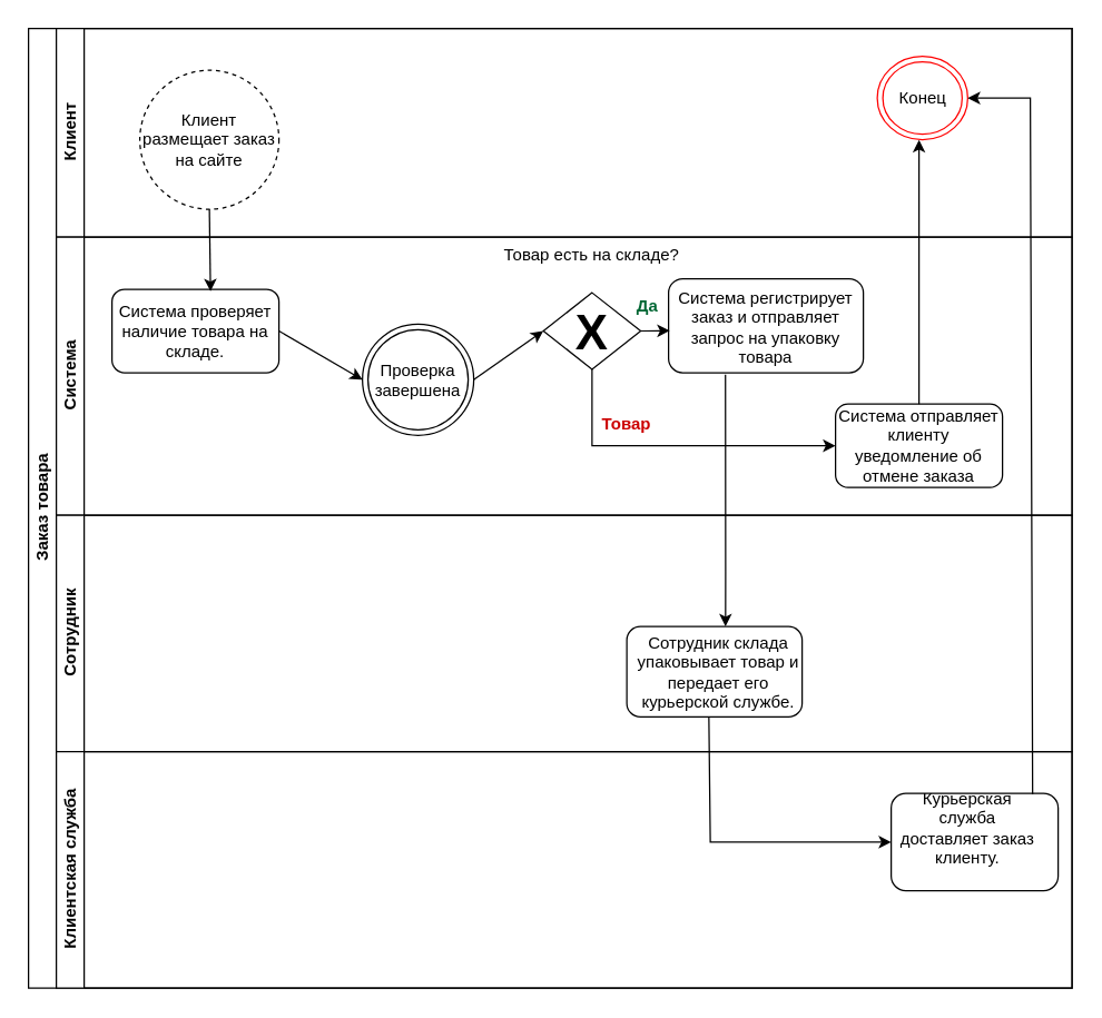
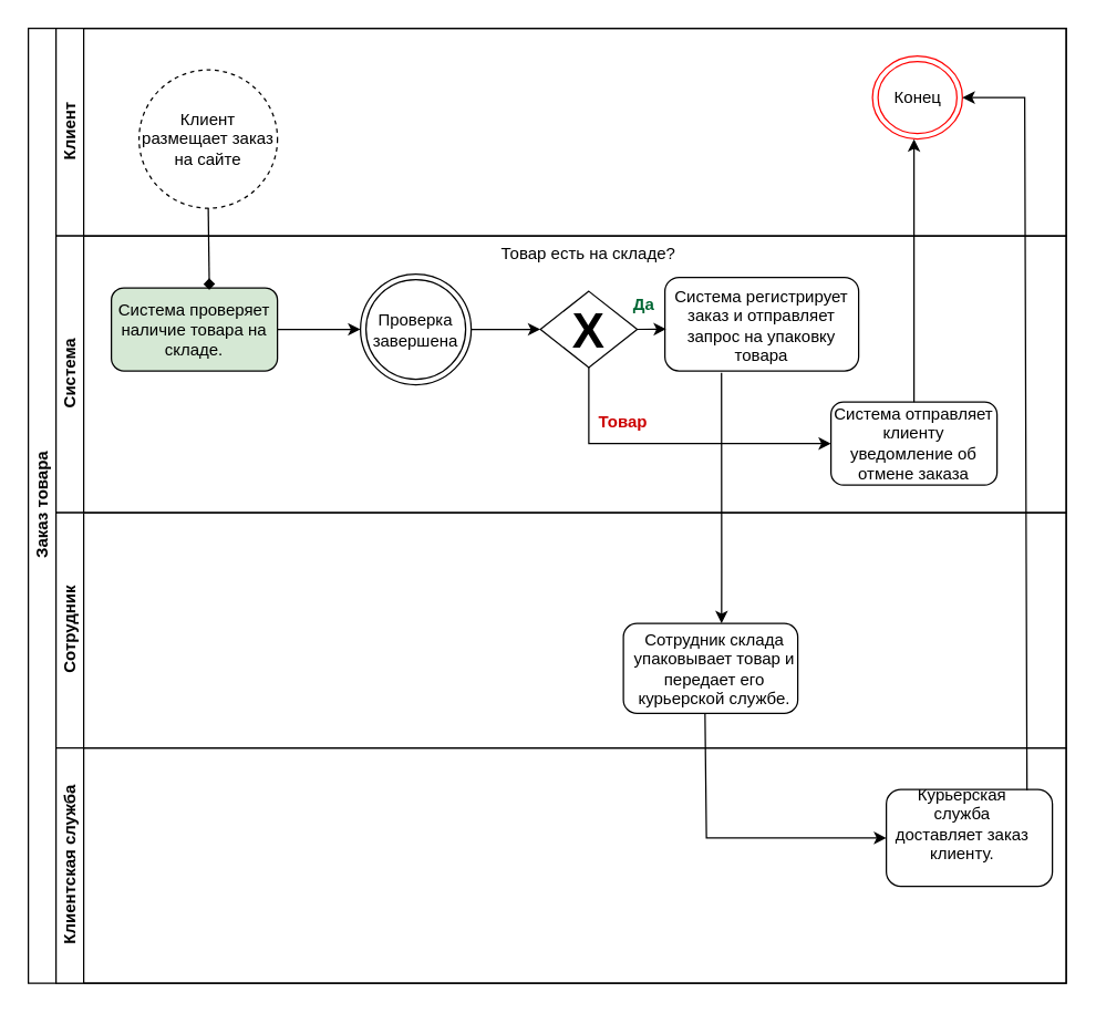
  <mxCell id="0" />
  <mxCell id="1" parent="0" />
  <mxCell id="2" value="Заказ товара" style="swimlane;childLayout=stackLayout;resizeParent=1;resizeParentMax=0;horizontal=0;startSize=20;horizontalStack=0;html=1;" vertex="1" parent="1"><mxGeometry x="20" y="20" width="750" height="690" as="geometry" /></mxCell>
  <mxCell id="3" value="Клиент" style="swimlane;startSize=20;horizontal=0;html=1;" vertex="1" parent="2"><mxGeometry x="20" width="730" height="150" as="geometry" /></mxCell>
  <mxCell id="4" value="Клиент размещает заказ на сайте" style="ellipse;whiteSpace=wrap;html=1;aspect=fixed;dashed=1;" vertex="1" parent="3"><mxGeometry x="60" y="30" width="100" height="100" as="geometry" /></mxCell>
  <mxCell id="5" value="" style="ellipse;html=1;shape=endState;fillColor=#FFFFFF;strokeColor=#ff0000;gradientColor=none;" vertex="1" parent="3"><mxGeometry x="590" y="20" width="65" height="60" as="geometry" /></mxCell>
  <mxCell id="6" value="Конец" style="text;html=1;align=center;verticalAlign=middle;whiteSpace=wrap;rounded=0;" vertex="1" parent="3"><mxGeometry x="592.5" y="35" width="60" height="30" as="geometry" /></mxCell>
  <mxCell id="7" value="Система" style="swimlane;startSize=20;horizontal=0;html=1;" vertex="1" parent="2"><mxGeometry x="20" y="150" width="730" height="200" as="geometry" /></mxCell>
- <mxCell id="8" value="Система проверяет наличие товара на складе." style="rounded=1;whiteSpace=wrap;html=1;" vertex="1" parent="7"><mxGeometry x="40" y="37.5" width="120" height="60" as="geometry" /></mxCell>
- <mxCell id="9" value="Проверка завершена" style="ellipse;shape=doubleEllipse;whiteSpace=wrap;html=1;aspect=fixed;" vertex="1" parent="7"><mxGeometry x="220" y="62.5" width="80" height="80" as="geometry" /></mxCell>
+ <mxCell id="8" value="Система проверяет наличие товара на складе." style="rounded=1;whiteSpace=wrap;html=1;fillColor=#d5e8d4;" vertex="1" parent="7"><mxGeometry x="40" y="37.5" width="120" height="60" as="geometry" /></mxCell>
+ <mxCell id="9" value="Проверка завершена" style="ellipse;shape=doubleEllipse;whiteSpace=wrap;html=1;aspect=fixed;" vertex="1" parent="7"><mxGeometry x="220" y="27.5" width="80" height="80" as="geometry" /></mxCell>
  <mxCell id="10" value="&lt;b&gt;&lt;font style=&quot;font-size: 35px;&quot;&gt;X&lt;/font&gt;&lt;/b&gt;" style="rhombus;whiteSpace=wrap;html=1;" vertex="1" parent="7"><mxGeometry x="350" y="40" width="70" height="55" as="geometry" /></mxCell>
  <mxCell id="11" value="Товар есть на складе?" style="text;html=1;align=center;verticalAlign=middle;whiteSpace=wrap;rounded=0;" vertex="1" parent="7"><mxGeometry x="320" y="-2.5" width="130" height="30" as="geometry" /></mxCell>
  <mxCell id="12" value="" style="endArrow=classic;html=1;rounded=0;exitX=1;exitY=0.5;exitDx=0;exitDy=0;entryX=0;entryY=0.5;entryDx=0;entryDy=0;" edge="1" parent="7" source="9" target="10"><mxGeometry width="50" height="50" relative="1" as="geometry"><mxPoint x="260" y="140" as="sourcePoint" /><mxPoint x="340" y="68" as="targetPoint" /></mxGeometry></mxCell>
  <mxCell id="13" value="" style="rounded=1;whiteSpace=wrap;html=1;" vertex="1" parent="7"><mxGeometry x="440" y="30" width="140" height="67.5" as="geometry" /></mxCell>
  <mxCell id="14" value="Система регистрирует заказ и отправляет запрос на упаковку товара" style="text;whiteSpace=wrap;align=center;" vertex="1" parent="7"><mxGeometry x="440" y="30" width="140" height="60" as="geometry" /></mxCell>
  <mxCell id="15" value="Да" style="text;html=1;align=center;verticalAlign=middle;whiteSpace=wrap;rounded=0;fontColor=#006633;fontStyle=1" vertex="1" parent="7"><mxGeometry x="400" y="40" width="50" height="20" as="geometry" /></mxCell>
  <mxCell id="16" value="Товар" style="text;html=1;align=center;verticalAlign=middle;whiteSpace=wrap;rounded=0;fontColor=#CC0000;fontStyle=1" vertex="1" parent="7"><mxGeometry x="380" y="120" width="60" height="30" as="geometry" /></mxCell>
  <mxCell id="17" value="" style="rounded=1;whiteSpace=wrap;html=1;" vertex="1" parent="7"><mxGeometry x="560" y="120" width="120" height="60" as="geometry" /></mxCell>
  <mxCell id="18" value="Система отправляет клиенту уведомление об отмене заказа" style="text;html=1;align=center;verticalAlign=middle;whiteSpace=wrap;rounded=0;" vertex="1" parent="7"><mxGeometry x="560" y="135" width="120" height="30" as="geometry" /></mxCell>
  <mxCell id="19" value="" style="endArrow=classic;html=1;rounded=0;exitX=1;exitY=0.5;exitDx=0;exitDy=0;entryX=0.006;entryY=0.622;entryDx=0;entryDy=0;entryPerimeter=0;" edge="1" parent="7" source="10" target="14"><mxGeometry width="50" height="50" relative="1" as="geometry"><mxPoint x="260" y="150" as="sourcePoint" /><mxPoint x="440" y="70" as="targetPoint" /></mxGeometry></mxCell>
  <mxCell id="20" value="" style="endArrow=classic;html=1;rounded=0;exitX=1;exitY=0.5;exitDx=0;exitDy=0;entryX=0;entryY=0.5;entryDx=0;entryDy=0;" edge="1" parent="7" source="8" target="9"><mxGeometry width="50" height="50" relative="1" as="geometry"><mxPoint x="260" y="140" as="sourcePoint" /><mxPoint x="220" y="78" as="targetPoint" /></mxGeometry></mxCell>
  <mxCell id="21" value="" style="endArrow=classic;html=1;rounded=0;exitX=0.5;exitY=1;exitDx=0;exitDy=0;entryX=0;entryY=0.5;entryDx=0;entryDy=0;" edge="1" parent="7" source="10" target="18"><mxGeometry width="50" height="50" relative="1" as="geometry"><mxPoint x="260" y="150" as="sourcePoint" /><mxPoint x="490" y="150" as="targetPoint" /><Array as="points"><mxPoint x="385" y="150" /></Array></mxGeometry></mxCell>
  <mxCell id="22" value="Сотрудник" style="swimlane;startSize=20;horizontal=0;html=1;" vertex="1" parent="2"><mxGeometry x="20" y="350" width="730" height="170" as="geometry" /></mxCell>
  <mxCell id="23" value="" style="group" vertex="1" connectable="0" parent="22"><mxGeometry x="410" y="80" width="126" height="65" as="geometry" /></mxCell>
  <mxCell id="24" value="" style="rounded=1;whiteSpace=wrap;html=1;" vertex="1" parent="23"><mxGeometry width="126" height="65" as="geometry" /></mxCell>
  <mxCell id="25" value="Сотрудник склада упаковывает товар и передает его курьерской службе." style="text;html=1;align=center;verticalAlign=middle;whiteSpace=wrap;rounded=0;" vertex="1" parent="23"><mxGeometry x="6" y="17.5" width="120" height="30" as="geometry" /></mxCell>
- <mxCell id="26" value="" style="endArrow=classic;html=1;rounded=0;exitX=0.5;exitY=1;exitDx=0;exitDy=0;entryX=0.59;entryY=0.025;entryDx=0;entryDy=0;entryPerimeter=0;" edge="1" parent="2" source="4" target="8"><mxGeometry width="50" height="50" relative="1" as="geometry"><mxPoint x="280" y="290" as="sourcePoint" /><mxPoint x="130" y="180" as="targetPoint" /><Array as="points" /></mxGeometry></mxCell>
+ <mxCell id="26" value="" style="endArrow=diamond;html=1;rounded=0;exitX=0.5;exitY=1;exitDx=0;exitDy=0;entryX=0.59;entryY=0.025;entryDx=0;entryDy=0;entryPerimeter=0;" edge="1" parent="2" source="4" target="8"><mxGeometry width="50" height="50" relative="1" as="geometry"><mxPoint x="280" y="290" as="sourcePoint" /><mxPoint x="130" y="180" as="targetPoint" /><Array as="points" /></mxGeometry></mxCell>
  <mxCell id="27" value="" style="endArrow=classic;html=1;rounded=0;exitX=0.292;exitY=1.022;exitDx=0;exitDy=0;exitPerimeter=0;entryX=0.563;entryY=0;entryDx=0;entryDy=0;entryPerimeter=0;" edge="1" parent="2" source="13" target="24"><mxGeometry width="50" height="50" relative="1" as="geometry"><mxPoint x="350" y="360" as="sourcePoint" /><mxPoint x="588" y="420" as="targetPoint" /><Array as="points"><mxPoint x="501" y="390" /></Array></mxGeometry></mxCell>
  <mxCell id="28" value="" style="endArrow=classic;html=1;rounded=0;entryX=0;entryY=0.5;entryDx=0;entryDy=0;exitX=0.468;exitY=0.997;exitDx=0;exitDy=0;exitPerimeter=0;" edge="1" parent="2" source="24" target="30"><mxGeometry width="50" height="50" relative="1" as="geometry"><mxPoint x="490" y="500" as="sourcePoint" /><mxPoint x="700" y="380" as="targetPoint" /><Array as="points"><mxPoint x="490" y="585" /></Array></mxGeometry></mxCell>
  <mxCell id="29" value="Клиентская служба" style="swimlane;startSize=20;horizontal=0;html=1;" vertex="1" parent="2"><mxGeometry x="20" y="520" width="730" height="170" as="geometry" /></mxCell>
  <mxCell id="30" value="" style="rounded=1;whiteSpace=wrap;html=1;" vertex="1" parent="29"><mxGeometry x="600" y="30" width="120" height="70" as="geometry" /></mxCell>
  <mxCell id="31" value="Курьерская служба доставляет заказ клиенту." style="text;html=1;align=center;verticalAlign=middle;whiteSpace=wrap;rounded=0;" vertex="1" parent="29"><mxGeometry x="605" y="37.5" width="100" height="35" as="geometry" /></mxCell>
  <mxCell id="32" value="" style="endArrow=classic;html=1;rounded=0;exitX=0.847;exitY=0.011;exitDx=0;exitDy=0;exitPerimeter=0;entryX=1;entryY=0.5;entryDx=0;entryDy=0;" edge="1" parent="2" source="30" target="5"><mxGeometry width="50" height="50" relative="1" as="geometry"><mxPoint x="670" y="360" as="sourcePoint" /><mxPoint x="720" y="60" as="targetPoint" /><Array as="points"><mxPoint x="720" y="50" /></Array></mxGeometry></mxCell>
  <mxCell id="33" value="" style="endArrow=classic;html=1;rounded=0;exitX=0.5;exitY=0;exitDx=0;exitDy=0;" edge="1" parent="1" source="17"><mxGeometry width="50" height="50" relative="1" as="geometry"><mxPoint x="470" y="360" as="sourcePoint" /><mxPoint x="660" y="100" as="targetPoint" /></mxGeometry></mxCell>
